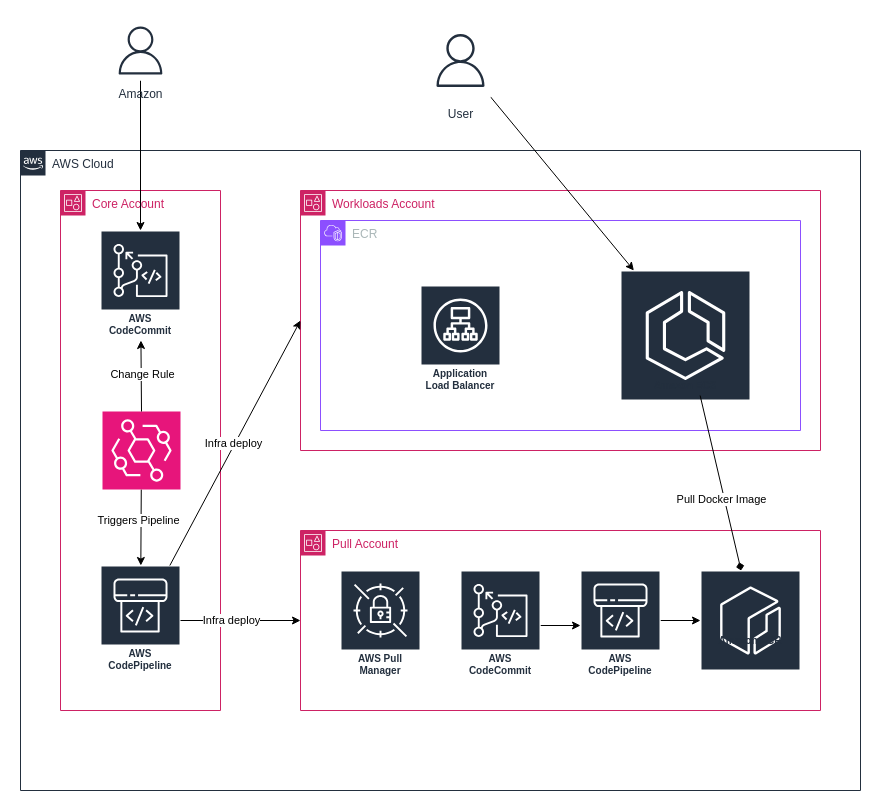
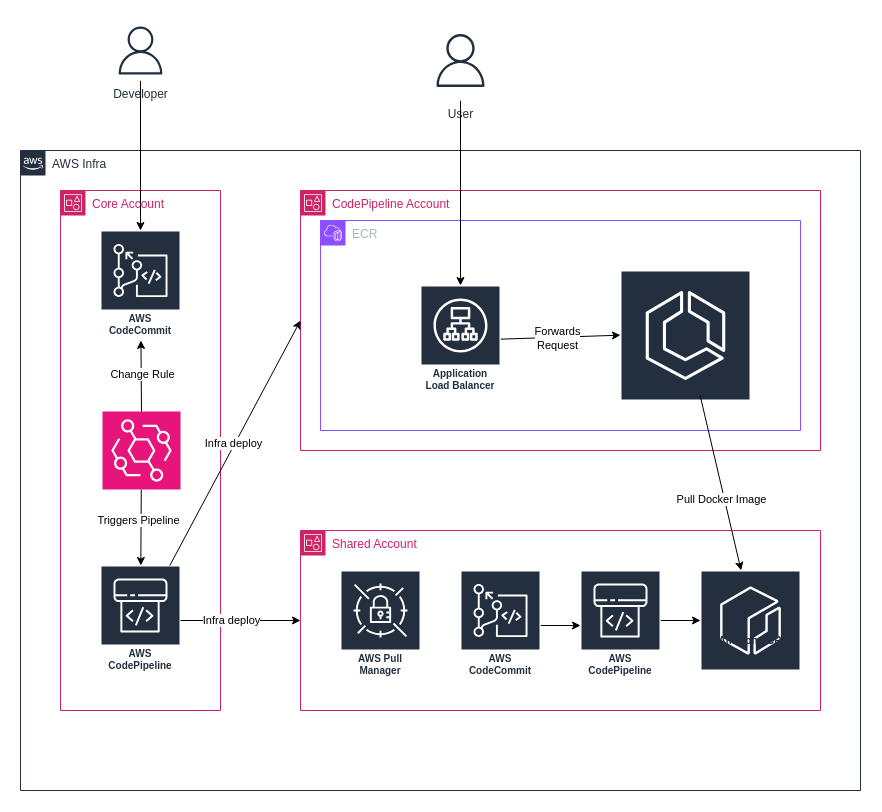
  <mxCell id="0" />
  <mxCell id="1" parent="0" />
- <mxCell id="2" value="AWS Cloud" style="points=[[0,0],[0.25,0],[0.5,0],[0.75,0],[1,0],[1,0.25],[1,0.5],[1,0.75],[1,1],[0.75,1],[0.5,1],[0.25,1],[0,1],[0,0.75],[0,0.5],[0,0.25]];outlineConnect=0;gradientColor=none;html=1;whiteSpace=wrap;fontSize=12;fontStyle=0;container=1;pointerEvents=0;collapsible=0;recursiveResize=0;shape=mxgraph.aws4.group;grIcon=mxgraph.aws4.group_aws_cloud_alt;strokeColor=#232F3E;fillColor=none;verticalAlign=top;align=left;spacingLeft=30;fontColor=#232F3E;dashed=0;" vertex="1" parent="1"><mxGeometry x="20" y="150" width="840" height="640" as="geometry" /></mxCell>
- <mxCell id="3" value="Pull Account" style="points=[[0,0],[0.25,0],[0.5,0],[0.75,0],[1,0],[1,0.25],[1,0.5],[1,0.75],[1,1],[0.75,1],[0.5,1],[0.25,1],[0,1],[0,0.75],[0,0.5],[0,0.25]];outlineConnect=0;gradientColor=none;html=1;whiteSpace=wrap;fontSize=12;fontStyle=0;container=1;pointerEvents=0;collapsible=0;recursiveResize=0;shape=mxgraph.aws4.group;grIcon=mxgraph.aws4.group_account;strokeColor=#CD2264;fillColor=none;verticalAlign=top;align=left;spacingLeft=30;fontColor=#CD2264;dashed=0;" vertex="1" parent="2"><mxGeometry x="280" y="380" width="520" height="180" as="geometry" /></mxCell>
+ <mxCell id="2" value="AWS Infra" style="points=[[0,0],[0.25,0],[0.5,0],[0.75,0],[1,0],[1,0.25],[1,0.5],[1,0.75],[1,1],[0.75,1],[0.5,1],[0.25,1],[0,1],[0,0.75],[0,0.5],[0,0.25]];outlineConnect=0;gradientColor=none;html=1;whiteSpace=wrap;fontSize=12;fontStyle=0;container=1;pointerEvents=0;collapsible=0;recursiveResize=0;shape=mxgraph.aws4.group;grIcon=mxgraph.aws4.group_aws_cloud_alt;strokeColor=#232F3E;fillColor=none;verticalAlign=top;align=left;spacingLeft=30;fontColor=#232F3E;dashed=0;" vertex="1" parent="1"><mxGeometry x="20" y="150" width="840" height="640" as="geometry" /></mxCell>
+ <mxCell id="3" value="Shared Account" style="points=[[0,0],[0.25,0],[0.5,0],[0.75,0],[1,0],[1,0.25],[1,0.5],[1,0.75],[1,1],[0.75,1],[0.5,1],[0.25,1],[0,1],[0,0.75],[0,0.5],[0,0.25]];outlineConnect=0;gradientColor=none;html=1;whiteSpace=wrap;fontSize=12;fontStyle=0;container=1;pointerEvents=0;collapsible=0;recursiveResize=0;shape=mxgraph.aws4.group;grIcon=mxgraph.aws4.group_account;strokeColor=#CD2264;fillColor=none;verticalAlign=top;align=left;spacingLeft=30;fontColor=#CD2264;dashed=0;" vertex="1" parent="2"><mxGeometry x="280" y="380" width="520" height="180" as="geometry" /></mxCell>
  <mxCell id="4" value="Amazon ECR" style="sketch=0;outlineConnect=0;fontColor=#232F3E;gradientColor=none;strokeColor=#ffffff;fillColor=#232F3E;dashed=0;verticalLabelPosition=middle;verticalAlign=bottom;align=center;html=1;whiteSpace=wrap;fontSize=10;fontStyle=1;spacing=3;shape=mxgraph.aws4.productIcon;prIcon=mxgraph.aws4.ecr;" vertex="1" parent="3"><mxGeometry x="400" y="40" width="100" height="80" as="geometry" /></mxCell>
  <mxCell id="5" style="edgeStyle=none;rounded=0;orthogonalLoop=1;jettySize=auto;html=1;" edge="1" parent="3" source="6" target="9"><mxGeometry relative="1" as="geometry"><mxPoint x="280" y="91.667" as="targetPoint" /></mxGeometry></mxCell>
  <mxCell id="6" value="AWS CodeCommit" style="sketch=0;outlineConnect=0;fontColor=#232F3E;gradientColor=none;strokeColor=#ffffff;fillColor=#232F3E;dashed=0;verticalLabelPosition=middle;verticalAlign=bottom;align=center;html=1;whiteSpace=wrap;fontSize=10;fontStyle=1;spacing=3;shape=mxgraph.aws4.productIcon;prIcon=mxgraph.aws4.codecommit;" vertex="1" parent="3"><mxGeometry x="160" y="40" width="80" height="110" as="geometry" /></mxCell>
  <mxCell id="7" value="AWS Pull Manager" style="sketch=0;outlineConnect=0;fontColor=#232F3E;gradientColor=none;strokeColor=#ffffff;fillColor=#232F3E;dashed=0;verticalLabelPosition=middle;verticalAlign=bottom;align=center;html=1;whiteSpace=wrap;fontSize=10;fontStyle=1;spacing=3;shape=mxgraph.aws4.productIcon;prIcon=mxgraph.aws4.secrets_manager;" vertex="1" parent="3"><mxGeometry x="40" y="40" width="80" height="110" as="geometry" /></mxCell>
  <mxCell id="8" style="edgeStyle=none;rounded=0;orthogonalLoop=1;jettySize=auto;html=1;" edge="1" parent="3"><mxGeometry relative="1" as="geometry"><mxPoint x="360" y="90" as="sourcePoint" /><mxPoint x="400" y="90" as="targetPoint" /></mxGeometry></mxCell>
  <mxCell id="9" value="AWS CodePipeline" style="sketch=0;outlineConnect=0;fontColor=#232F3E;gradientColor=none;strokeColor=#ffffff;fillColor=#232F3E;dashed=0;verticalLabelPosition=middle;verticalAlign=bottom;align=center;html=1;whiteSpace=wrap;fontSize=10;fontStyle=1;spacing=3;shape=mxgraph.aws4.productIcon;prIcon=mxgraph.aws4.codepipeline;" vertex="1" parent="3"><mxGeometry x="280" y="40" width="80" height="110" as="geometry" /></mxCell>
- <mxCell id="10" value="Workloads Account" style="points=[[0,0],[0.25,0],[0.5,0],[0.75,0],[1,0],[1,0.25],[1,0.5],[1,0.75],[1,1],[0.75,1],[0.5,1],[0.25,1],[0,1],[0,0.75],[0,0.5],[0,0.25]];outlineConnect=0;gradientColor=none;html=1;whiteSpace=wrap;fontSize=12;fontStyle=0;container=1;pointerEvents=0;collapsible=0;recursiveResize=0;shape=mxgraph.aws4.group;grIcon=mxgraph.aws4.group_account;strokeColor=#CD2264;fillColor=none;verticalAlign=top;align=left;spacingLeft=30;fontColor=#CD2264;dashed=0;" vertex="1" parent="2"><mxGeometry x="280" y="40" width="520" height="260" as="geometry" /></mxCell>
+ <mxCell id="10" value="CodePipeline Account" style="points=[[0,0],[0.25,0],[0.5,0],[0.75,0],[1,0],[1,0.25],[1,0.5],[1,0.75],[1,1],[0.75,1],[0.5,1],[0.25,1],[0,1],[0,0.75],[0,0.5],[0,0.25]];outlineConnect=0;gradientColor=none;html=1;whiteSpace=wrap;fontSize=12;fontStyle=0;container=1;pointerEvents=0;collapsible=0;recursiveResize=0;shape=mxgraph.aws4.group;grIcon=mxgraph.aws4.group_account;strokeColor=#CD2264;fillColor=none;verticalAlign=top;align=left;spacingLeft=30;fontColor=#CD2264;dashed=0;" vertex="1" parent="2"><mxGeometry x="280" y="40" width="520" height="260" as="geometry" /></mxCell>
  <mxCell id="11" value="ECR" style="points=[[0,0],[0.25,0],[0.5,0],[0.75,0],[1,0],[1,0.25],[1,0.5],[1,0.75],[1,1],[0.75,1],[0.5,1],[0.25,1],[0,1],[0,0.75],[0,0.5],[0,0.25]];outlineConnect=0;gradientColor=none;html=1;whiteSpace=wrap;fontSize=12;fontStyle=0;container=1;pointerEvents=0;collapsible=0;recursiveResize=0;shape=mxgraph.aws4.group;grIcon=mxgraph.aws4.group_vpc2;strokeColor=#8C4FFF;fillColor=none;verticalAlign=top;align=left;spacingLeft=30;fontColor=#AAB7B8;dashed=0;" vertex="1" parent="10"><mxGeometry x="20" y="30" width="480" height="210" as="geometry" /></mxCell>
+ <mxCell id="12" value="" style="edgeStyle=none;rounded=0;orthogonalLoop=1;jettySize=auto;html=1;" edge="1" parent="11" source="14" target="15"><mxGeometry relative="1" as="geometry"><mxPoint x="260" y="105" as="targetPoint" /></mxGeometry></mxCell>
+ <mxCell id="13" value="Forwards&lt;div&gt;Request&lt;/div&gt;" style="edgeLabel;html=1;align=center;verticalAlign=middle;resizable=0;points=[];" vertex="1" connectable="0" parent="12"><mxGeometry x="-0.075" y="-1" relative="1" as="geometry"><mxPoint as="offset" /></mxGeometry></mxCell>
  <mxCell id="14" value="Application Load Balancer" style="sketch=0;outlineConnect=0;fontColor=#232F3E;gradientColor=none;strokeColor=#ffffff;fillColor=#232F3E;dashed=0;verticalLabelPosition=middle;verticalAlign=bottom;align=center;html=1;whiteSpace=wrap;fontSize=10;fontStyle=1;spacing=3;shape=mxgraph.aws4.productIcon;prIcon=mxgraph.aws4.application_load_balancer;" vertex="1" parent="11"><mxGeometry x="100" y="65" width="80" height="110" as="geometry" /></mxCell>
  <mxCell id="15" value="Amazon ECS" style="sketch=0;outlineConnect=0;fontColor=#232F3E;gradientColor=none;strokeColor=#ffffff;fillColor=#232F3E;dashed=0;verticalLabelPosition=middle;verticalAlign=bottom;align=center;html=1;whiteSpace=wrap;fontSize=10;fontStyle=1;spacing=3;shape=mxgraph.aws4.productIcon;prIcon=mxgraph.aws4.ecs;" vertex="1" parent="11"><mxGeometry x="300" y="50" width="130" height="125" as="geometry" /></mxCell>
  <mxCell id="16" value="Core Account" style="points=[[0,0],[0.25,0],[0.5,0],[0.75,0],[1,0],[1,0.25],[1,0.5],[1,0.75],[1,1],[0.75,1],[0.5,1],[0.25,1],[0,1],[0,0.75],[0,0.5],[0,0.25]];outlineConnect=0;gradientColor=none;html=1;whiteSpace=wrap;fontSize=12;fontStyle=0;container=1;pointerEvents=0;collapsible=0;recursiveResize=0;shape=mxgraph.aws4.group;grIcon=mxgraph.aws4.group_account;strokeColor=#CD2264;fillColor=none;verticalAlign=top;align=left;spacingLeft=30;fontColor=#CD2264;dashed=0;" vertex="1" parent="2"><mxGeometry x="40" y="40" width="160" height="520" as="geometry" /></mxCell>
  <mxCell id="17" value="AWS CodePipeline" style="sketch=0;outlineConnect=0;fontColor=#232F3E;gradientColor=none;strokeColor=#ffffff;fillColor=#232F3E;dashed=0;verticalLabelPosition=middle;verticalAlign=bottom;align=center;html=1;whiteSpace=wrap;fontSize=10;fontStyle=1;spacing=3;shape=mxgraph.aws4.productIcon;prIcon=mxgraph.aws4.codepipeline;" vertex="1" parent="16"><mxGeometry x="40" y="375" width="80" height="110" as="geometry" /></mxCell>
  <mxCell id="18" value="AWS CodeCommit" style="sketch=0;outlineConnect=0;fontColor=#232F3E;gradientColor=none;strokeColor=#ffffff;fillColor=#232F3E;dashed=0;verticalLabelPosition=middle;verticalAlign=bottom;align=center;html=1;whiteSpace=wrap;fontSize=10;fontStyle=1;spacing=3;shape=mxgraph.aws4.productIcon;prIcon=mxgraph.aws4.codecommit;" vertex="1" parent="16"><mxGeometry x="40" y="40" width="80" height="110" as="geometry" /></mxCell>
  <mxCell id="19" style="edgeStyle=none;rounded=0;orthogonalLoop=1;jettySize=auto;html=1;" edge="1" parent="16" source="21" target="17"><mxGeometry relative="1" as="geometry" /></mxCell>
  <mxCell id="20" value="Triggers Pipeline" style="edgeLabel;html=1;align=center;verticalAlign=middle;resizable=0;points=[];" vertex="1" connectable="0" parent="19"><mxGeometry x="-0.184" y="-3" relative="1" as="geometry"><mxPoint as="offset" /></mxGeometry></mxCell>
  <mxCell id="21" value="" style="sketch=0;points=[[0,0,0],[0.25,0,0],[0.5,0,0],[0.75,0,0],[1,0,0],[0,1,0],[0.25,1,0],[0.5,1,0],[0.75,1,0],[1,1,0],[0,0.25,0],[0,0.5,0],[0,0.75,0],[1,0.25,0],[1,0.5,0],[1,0.75,0]];outlineConnect=0;fontColor=#232F3E;fillColor=#E7157B;strokeColor=#ffffff;dashed=0;verticalLabelPosition=bottom;verticalAlign=top;align=center;html=1;fontSize=12;fontStyle=0;aspect=fixed;shape=mxgraph.aws4.resourceIcon;resIcon=mxgraph.aws4.eventbridge;" vertex="1" parent="16"><mxGeometry x="42" y="221" width="78" height="78" as="geometry" /></mxCell>
  <mxCell id="22" style="edgeStyle=none;rounded=0;orthogonalLoop=1;jettySize=auto;html=1;exitX=0.5;exitY=0;exitDx=0;exitDy=0;exitPerimeter=0;" edge="1" parent="16" source="21" target="18"><mxGeometry relative="1" as="geometry" /></mxCell>
  <mxCell id="23" value="Change Rule" style="edgeLabel;html=1;align=center;verticalAlign=middle;resizable=0;points=[];" vertex="1" connectable="0" parent="22"><mxGeometry x="0.04" y="-1" relative="1" as="geometry"><mxPoint as="offset" /></mxGeometry></mxCell>
  <mxCell id="24" style="edgeStyle=none;rounded=0;orthogonalLoop=1;jettySize=auto;html=1;exitX=1;exitY=1;exitDx=0;exitDy=0;" edge="1" parent="2" source="16" target="16"><mxGeometry relative="1" as="geometry" /></mxCell>
- <mxCell id="25" style="edgeStyle=none;rounded=0;orthogonalLoop=1;jettySize=auto;html=1;endArrow=diamond;" edge="1" parent="2" source="15" target="4"><mxGeometry relative="1" as="geometry" /></mxCell>
+ <mxCell id="25" style="edgeStyle=none;rounded=0;orthogonalLoop=1;jettySize=auto;html=1;" edge="1" parent="2" source="15" target="4"><mxGeometry relative="1" as="geometry" /></mxCell>
  <mxCell id="26" value="Pull Docker Image" style="edgeLabel;html=1;align=center;verticalAlign=middle;resizable=0;points=[];" vertex="1" connectable="0" parent="25"><mxGeometry y="-3" relative="1" as="geometry"><mxPoint x="3" y="15" as="offset" /></mxGeometry></mxCell>
  <mxCell id="27" value="" style="edgeStyle=none;orthogonalLoop=1;jettySize=auto;html=1;rounded=0;" edge="1" parent="2" source="17" target="3"><mxGeometry width="80" relative="1" as="geometry"><mxPoint x="168" y="290" as="sourcePoint" /><mxPoint x="290" y="115" as="targetPoint" /><Array as="points" /></mxGeometry></mxCell>
  <mxCell id="28" value="Infra deploy" style="edgeLabel;html=1;align=center;verticalAlign=middle;resizable=0;points=[];" vertex="1" connectable="0" parent="27"><mxGeometry x="-0.167" y="1" relative="1" as="geometry"><mxPoint as="offset" /></mxGeometry></mxCell>
  <mxCell id="29" value="" style="edgeStyle=none;orthogonalLoop=1;jettySize=auto;html=1;rounded=0;entryX=0;entryY=0.5;entryDx=0;entryDy=0;" edge="1" parent="2" source="17" target="10"><mxGeometry width="80" relative="1" as="geometry"><mxPoint x="240" y="340" as="sourcePoint" /><mxPoint x="320" y="340" as="targetPoint" /><Array as="points" /></mxGeometry></mxCell>
  <mxCell id="30" value="Infra deploy" style="edgeLabel;html=1;align=center;verticalAlign=middle;resizable=0;points=[];" vertex="1" connectable="0" parent="29"><mxGeometry x="-0.003" y="2" relative="1" as="geometry"><mxPoint as="offset" /></mxGeometry></mxCell>
- <mxCell id="31" style="edgeStyle=none;rounded=0;orthogonalLoop=1;jettySize=auto;html=1;" edge="1" parent="1" source="32" target="15"><mxGeometry relative="1" as="geometry" /></mxCell>
+ <mxCell id="31" style="edgeStyle=none;rounded=0;orthogonalLoop=1;jettySize=auto;html=1;" edge="1" parent="1" source="32" target="14"><mxGeometry relative="1" as="geometry" /></mxCell>
  <mxCell id="32" value="User" style="sketch=0;outlineConnect=0;fontColor=#232F3E;gradientColor=none;strokeColor=#232F3E;fillColor=#ffffff;dashed=0;verticalLabelPosition=bottom;verticalAlign=top;align=center;html=1;fontSize=12;fontStyle=0;aspect=fixed;shape=mxgraph.aws4.resourceIcon;resIcon=mxgraph.aws4.user;" vertex="1" parent="1"><mxGeometry x="430" y="20" width="60" height="80" as="geometry" /></mxCell>
  <mxCell id="33" style="edgeStyle=none;rounded=0;orthogonalLoop=1;jettySize=auto;html=1;" edge="1" parent="1" source="34" target="18"><mxGeometry relative="1" as="geometry" /></mxCell>
- <mxCell id="34" value="Amazon" style="sketch=0;outlineConnect=0;fontColor=#232F3E;gradientColor=none;strokeColor=#232F3E;fillColor=#ffffff;dashed=0;verticalLabelPosition=bottom;verticalAlign=top;align=center;html=1;fontSize=12;fontStyle=0;aspect=fixed;shape=mxgraph.aws4.resourceIcon;resIcon=mxgraph.aws4.user;" vertex="1" parent="1"><mxGeometry x="110" y="20" width="60" height="60" as="geometry" /></mxCell>
+ <mxCell id="34" value="Developer" style="sketch=0;outlineConnect=0;fontColor=#232F3E;gradientColor=none;strokeColor=#232F3E;fillColor=#ffffff;dashed=0;verticalLabelPosition=bottom;verticalAlign=top;align=center;html=1;fontSize=12;fontStyle=0;aspect=fixed;shape=mxgraph.aws4.resourceIcon;resIcon=mxgraph.aws4.user;" vertex="1" parent="1"><mxGeometry x="110" y="20" width="60" height="60" as="geometry" /></mxCell>
